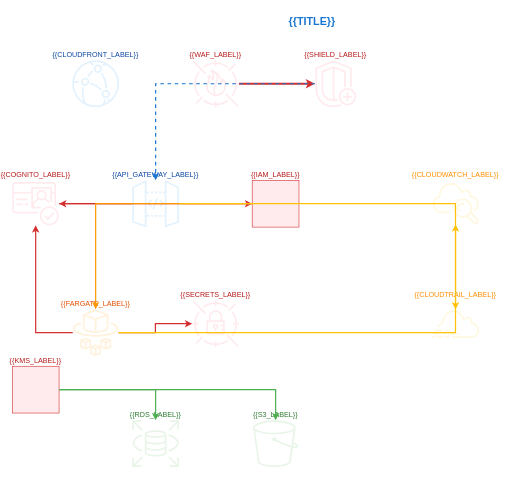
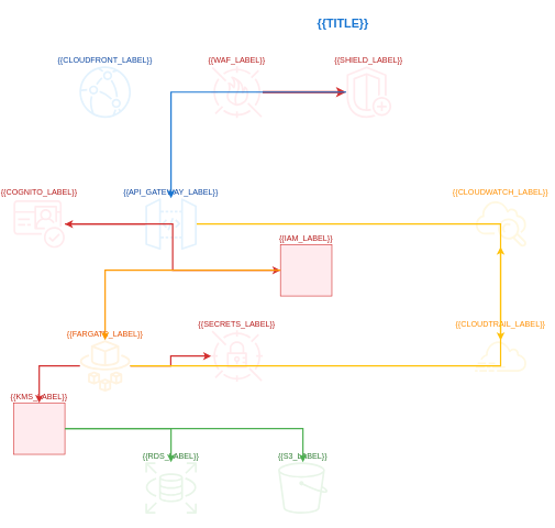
  <mxCell id="0" />
  <mxCell id="1" parent="0" />
  <mxCell id="2" value="{{TITLE}}" style="text;html=1;strokeColor=none;fillColor=none;align=center;verticalAlign=middle;whiteSpace=wrap;rounded=0;fontSize=18;fontStyle=1;fontColor=#1976D2;" vertex="1" parent="1"><mxGeometry x="220" y="20" width="600" height="30" as="geometry" /></mxCell>
  <mxCell id="3" value="{{CLOUDFRONT_LABEL}}" style="shape=mxgraph.aws4.cloudfront;labelPosition=bottom;verticalLabelPosition=top;align=center;verticalAlign=bottom;fillColor=#E3F2FD;strokeColor=#1976D2;fontColor=#0D47A1;" vertex="1" parent="1"><mxGeometry x="120" y="100" width="78" height="78" as="geometry" /></mxCell>
  <mxCell id="4" value="{{WAF_LABEL}}" style="shape=mxgraph.aws4.waf;labelPosition=bottom;verticalLabelPosition=top;align=center;verticalAlign=bottom;fillColor=#FFEBEE;strokeColor=#D32F2F;fontColor=#B71C1C;" vertex="1" parent="1"><mxGeometry x="320" y="100" width="78" height="78" as="geometry" /></mxCell>
  <mxCell id="5" value="{{SHIELD_LABEL}}" style="shape=mxgraph.aws4.shield;labelPosition=bottom;verticalLabelPosition=top;align=center;verticalAlign=bottom;fillColor=#FFEBEE;strokeColor=#D32F2F;fontColor=#B71C1C;" vertex="1" parent="1"><mxGeometry x="520" y="100" width="78" height="78" as="geometry" /></mxCell>
  <mxCell id="6" value="{{COGNITO_LABEL}}" style="shape=mxgraph.aws4.cognito;labelPosition=bottom;verticalLabelPosition=top;align=center;verticalAlign=bottom;fillColor=#FFEBEE;strokeColor=#D32F2F;fontColor=#B71C1C;" vertex="1" parent="1"><mxGeometry x="20" y="300" width="78" height="78" as="geometry" /></mxCell>
  <mxCell id="7" value="{{API_GATEWAY_LABEL}}" style="shape=mxgraph.aws4.api_gateway;labelPosition=bottom;verticalLabelPosition=top;align=center;verticalAlign=bottom;fillColor=#E3F2FD;strokeColor=#1976D2;fontColor=#0D47A1;" vertex="1" parent="1"><mxGeometry x="220" y="300" width="78" height="78" as="geometry" /></mxCell>
- <mxCell id="8" value="{{IAM_LABEL}}" style="shape=mxgraph.aws4.iam;labelPosition=bottom;verticalLabelPosition=top;align=center;verticalAlign=bottom;fillColor=#FFEBEE;strokeColor=#D32F2F;fontColor=#B71C1C;" vertex="1" parent="1"><mxGeometry x="420" y="300" width="78" height="78" as="geometry" /></mxCell>
+ <mxCell id="8" value="{{IAM_LABEL}}" style="shape=mxgraph.aws4.iam;labelPosition=bottom;verticalLabelPosition=top;align=center;verticalAlign=bottom;fillColor=#FFEBEE;strokeColor=#D32F2F;fontColor=#B71C1C;" vertex="1" parent="1"><mxGeometry x="425" y="370" width="78" height="78" as="geometry" /></mxCell>
  <mxCell id="9" value="{{FARGATE_LABEL}}" style="shape=mxgraph.aws4.fargate;labelPosition=bottom;verticalLabelPosition=top;align=center;verticalAlign=bottom;fillColor=#FFF3E0;strokeColor=#FF9800;fontColor=#E65100;" vertex="1" parent="1"><mxGeometry x="120" y="515" width="78" height="78" as="geometry" /></mxCell>
  <mxCell id="10" value="{{SECRETS_LABEL}}" style="shape=mxgraph.aws4.secrets_manager;labelPosition=bottom;verticalLabelPosition=top;align=center;verticalAlign=bottom;fillColor=#FFEBEE;strokeColor=#D32F2F;fontColor=#B71C1C;" vertex="1" parent="1"><mxGeometry x="320" y="500" width="78" height="78" as="geometry" /></mxCell>
  <mxCell id="11" value="{{KMS_LABEL}}" style="shape=mxgraph.aws4.kms;labelPosition=bottom;verticalLabelPosition=top;align=center;verticalAlign=bottom;fillColor=#FFEBEE;strokeColor=#D32F2F;fontColor=#B71C1C;" vertex="1" parent="1"><mxGeometry x="20" y="610" width="78" height="78" as="geometry" /></mxCell>
  <mxCell id="12" value="{{RDS_LABEL}}" style="shape=mxgraph.aws4.rds;labelPosition=bottom;verticalLabelPosition=top;align=center;verticalAlign=bottom;fillColor=#E8F5E8;strokeColor=#4CAF50;fontColor=#2E7D32;" vertex="1" parent="1"><mxGeometry x="220" y="700" width="78" height="78" as="geometry" /></mxCell>
  <mxCell id="13" value="{{S3_LABEL}}" style="shape=mxgraph.aws4.s3;labelPosition=bottom;verticalLabelPosition=top;align=center;verticalAlign=bottom;fillColor=#E8F5E8;strokeColor=#4CAF50;fontColor=#2E7D32;" vertex="1" parent="1"><mxGeometry x="420" y="700" width="78" height="78" as="geometry" /></mxCell>
  <mxCell id="14" value="{{CLOUDWATCH_LABEL}}" style="shape=mxgraph.aws4.cloudwatch;labelPosition=bottom;verticalLabelPosition=top;align=center;verticalAlign=bottom;fillColor=#FFF8E1;strokeColor=#FFC107;fontColor=#FF8F00;" vertex="1" parent="1"><mxGeometry x="720" y="300" width="78" height="78" as="geometry" /></mxCell>
  <mxCell id="15" value="{{CLOUDTRAIL_LABEL}}" style="shape=mxgraph.aws4.cloudtrail;labelPosition=bottom;verticalLabelPosition=top;align=center;verticalAlign=bottom;fillColor=#FFF8E1;strokeColor=#FFC107;fontColor=#FF8F00;" vertex="1" parent="1"><mxGeometry x="720" y="500" width="78" height="78" as="geometry" /></mxCell>
  <mxCell id="16" style="edgeStyle=orthogonalEdgeStyle;rounded=0;orthogonalLoop=1;jettySize=auto;html=1;strokeColor=#D32F2F;strokeWidth=3;" edge="1" parent="1" source="4" target="5"><mxGeometry relative="1" as="geometry" /></mxCell>
- <mxCell id="17" style="edgeStyle=orthogonalEdgeStyle;rounded=0;orthogonalLoop=1;jettySize=auto;html=1;strokeColor=#1976D2;strokeWidth=2;dashed=1;" edge="1" parent="1" source="5" target="7"><mxGeometry relative="1" as="geometry" /></mxCell>
+ <mxCell id="17" style="edgeStyle=orthogonalEdgeStyle;rounded=0;orthogonalLoop=1;jettySize=auto;html=1;strokeColor=#1976D2;strokeWidth=2;" edge="1" parent="1" source="5" target="7"><mxGeometry relative="1" as="geometry" /></mxCell>
  <mxCell id="18" style="edgeStyle=orthogonalEdgeStyle;rounded=0;orthogonalLoop=1;jettySize=auto;html=1;strokeColor=#D32F2F;strokeWidth=2;" edge="1" parent="1" source="7" target="6"><mxGeometry relative="1" as="geometry" /></mxCell>
  <mxCell id="19" style="edgeStyle=orthogonalEdgeStyle;rounded=0;orthogonalLoop=1;jettySize=auto;html=1;strokeColor=#D32F2F;strokeWidth=2;" edge="1" parent="1" source="6" target="8"><mxGeometry relative="1" as="geometry" /></mxCell>
  <mxCell id="20" style="edgeStyle=orthogonalEdgeStyle;rounded=0;orthogonalLoop=1;jettySize=auto;html=1;strokeColor=#FF9800;strokeWidth=2;" edge="1" parent="1" source="8" target="9"><mxGeometry relative="1" as="geometry" /></mxCell>
  <mxCell id="21" style="edgeStyle=orthogonalEdgeStyle;rounded=0;orthogonalLoop=1;jettySize=auto;html=1;strokeColor=#D32F2F;strokeWidth=2;" edge="1" parent="1" source="9" target="10"><mxGeometry relative="1" as="geometry" /></mxCell>
- <mxCell id="22" style="edgeStyle=orthogonalEdgeStyle;rounded=0;orthogonalLoop=1;jettySize=auto;html=1;strokeColor=#D32F2F;strokeWidth=2;" edge="1" parent="1" source="9" target="6"><mxGeometry relative="1" as="geometry" /></mxCell>
+ <mxCell id="22" style="edgeStyle=orthogonalEdgeStyle;rounded=0;orthogonalLoop=1;jettySize=auto;html=1;strokeColor=#D32F2F;strokeWidth=2;" edge="1" parent="1" source="9" target="11"><mxGeometry relative="1" as="geometry" /></mxCell>
  <mxCell id="23" style="edgeStyle=orthogonalEdgeStyle;rounded=0;orthogonalLoop=1;jettySize=auto;html=1;strokeColor=#4CAF50;strokeWidth=2;" edge="1" parent="1" source="11" target="12"><mxGeometry relative="1" as="geometry" /></mxCell>
  <mxCell id="24" style="edgeStyle=orthogonalEdgeStyle;rounded=0;orthogonalLoop=1;jettySize=auto;html=1;strokeColor=#4CAF50;strokeWidth=2;" edge="1" parent="1" source="11" target="13"><mxGeometry relative="1" as="geometry" /></mxCell>
  <mxCell id="25" style="edgeStyle=orthogonalEdgeStyle;rounded=0;orthogonalLoop=1;jettySize=auto;html=1;strokeColor=#FFC107;strokeWidth=2;" edge="1" parent="1" source="9" target="14"><mxGeometry relative="1" as="geometry" /></mxCell>
  <mxCell id="26" style="edgeStyle=orthogonalEdgeStyle;rounded=0;orthogonalLoop=1;jettySize=auto;html=1;strokeColor=#FFC107;strokeWidth=2;" edge="1" parent="1" source="7" target="15"><mxGeometry relative="1" as="geometry" /></mxCell>
